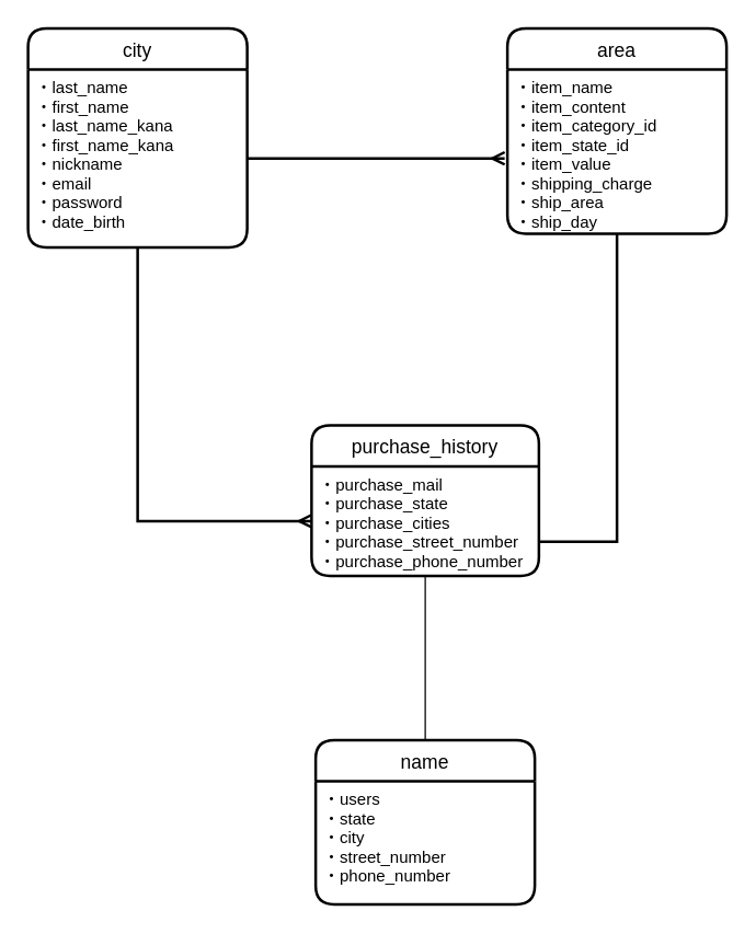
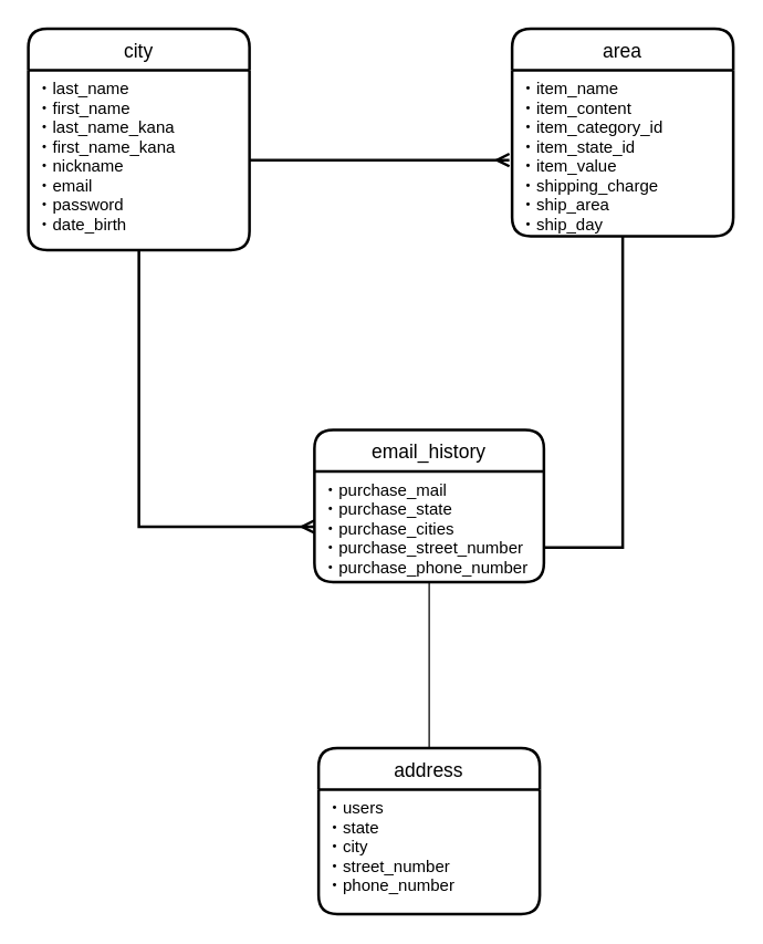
  <mxCell id="0" />
  <mxCell id="1" parent="0" />
  <mxCell id="2" value="area" style="swimlane;childLayout=stackLayout;horizontal=1;startSize=30;horizontalStack=0;rounded=1;fontSize=14;fontStyle=0;strokeWidth=2;resizeParent=0;resizeLast=1;shadow=0;dashed=0;align=center;" parent="1" vertex="1"><mxGeometry x="370" y="20" width="160" height="150" as="geometry" /></mxCell>
  <mxCell id="3" value="・item_name&#10;・item_content&#10;・item_category_id&#10;・item_state_id&#10;・item_value&#10;・shipping_charge&#10;・ship_area&#10;・ship_day&#10;" style="align=left;strokeColor=none;fillColor=none;spacingLeft=4;fontSize=12;verticalAlign=top;resizable=0;rotatable=0;part=1;" parent="2" vertex="1"><mxGeometry y="30" width="160" height="120" as="geometry" /></mxCell>
  <mxCell id="4" value="city" style="swimlane;childLayout=stackLayout;horizontal=1;startSize=30;horizontalStack=0;rounded=1;fontSize=14;fontStyle=0;strokeWidth=2;resizeParent=0;resizeLast=1;shadow=0;dashed=0;align=center;" parent="1" vertex="1"><mxGeometry x="20" y="20" width="160" height="160" as="geometry" /></mxCell>
  <mxCell id="5" value="・last_name&#10;・first_name&#10;・last_name_kana&#10;・first_name_kana&#10;・nickname&#10;・email&#10;・password&#10;・date_birth" style="align=left;strokeColor=none;fillColor=none;spacingLeft=4;fontSize=12;verticalAlign=top;resizable=0;rotatable=0;part=1;" parent="4" vertex="1"><mxGeometry y="30" width="160" height="130" as="geometry" /></mxCell>
  <mxCell id="6" style="edgeStyle=orthogonalEdgeStyle;rounded=0;orthogonalLoop=1;jettySize=auto;html=1;horizontal=0;endArrow=ERmany;endFill=0;exitX=1;exitY=0.5;exitDx=0;exitDy=0;strokeWidth=2;" parent="1" source="5" edge="1"><mxGeometry relative="1" as="geometry"><mxPoint x="368" y="115" as="targetPoint" /><mxPoint x="189" y="115" as="sourcePoint" /></mxGeometry></mxCell>
  <mxCell id="7" style="edgeStyle=orthogonalEdgeStyle;rounded=0;orthogonalLoop=1;jettySize=auto;html=1;entryX=0;entryY=0.5;entryDx=0;entryDy=0;endArrow=ERmany;endFill=0;strokeWidth=2;sourcePerimeterSpacing=0;" parent="1" source="5" target="12" edge="1"><mxGeometry relative="1" as="geometry"><mxPoint x="100" y="390" as="targetPoint" /><Array as="points"><mxPoint x="100" y="380" /></Array></mxGeometry></mxCell>
  <mxCell id="8" style="edgeStyle=orthogonalEdgeStyle;rounded=0;orthogonalLoop=1;jettySize=auto;html=1;endArrow=none;endFill=0;entryX=0.5;entryY=1;entryDx=0;entryDy=0;strokeWidth=2;" parent="1" source="12" target="3" edge="1"><mxGeometry relative="1" as="geometry"><mxPoint x="450" y="395" as="targetPoint" /><Array as="points"><mxPoint x="450" y="395" /></Array></mxGeometry></mxCell>
- <mxCell id="9" value="name" style="swimlane;childLayout=stackLayout;horizontal=1;startSize=30;horizontalStack=0;rounded=1;fontSize=14;fontStyle=0;strokeWidth=2;resizeParent=0;resizeLast=1;shadow=0;dashed=0;align=center;" vertex="1" parent="1"><mxGeometry x="230" y="540" width="160" height="120" as="geometry" /></mxCell>
+ <mxCell id="9" value="address" style="swimlane;childLayout=stackLayout;horizontal=1;startSize=30;horizontalStack=0;rounded=1;fontSize=14;fontStyle=0;strokeWidth=2;resizeParent=0;resizeLast=1;shadow=0;dashed=0;align=center;" vertex="1" parent="1"><mxGeometry x="230" y="540" width="160" height="120" as="geometry" /></mxCell>
  <mxCell id="10" value="・users&#10;・state&#10;・city&#10;・street_number&#10;・phone_number" style="align=left;strokeColor=none;fillColor=none;spacingLeft=4;fontSize=12;verticalAlign=top;resizable=0;rotatable=0;part=1;" vertex="1" parent="9"><mxGeometry y="30" width="160" height="90" as="geometry" /></mxCell>
- <mxCell id="11" value="purchase_history" style="swimlane;childLayout=stackLayout;horizontal=1;startSize=30;horizontalStack=0;rounded=1;fontSize=14;fontStyle=0;strokeWidth=2;resizeParent=0;resizeLast=1;shadow=0;dashed=0;align=center;" parent="1" vertex="1"><mxGeometry x="227" y="310" width="166" height="110" as="geometry" /></mxCell>
+ <mxCell id="11" value="email_history" style="swimlane;childLayout=stackLayout;horizontal=1;startSize=30;horizontalStack=0;rounded=1;fontSize=14;fontStyle=0;strokeWidth=2;resizeParent=0;resizeLast=1;shadow=0;dashed=0;align=center;" parent="1" vertex="1"><mxGeometry x="227" y="310" width="166" height="110" as="geometry" /></mxCell>
  <mxCell id="12" value="・purchase_mail&#10;・purchase_state&#10;・purchase_cities&#10;・purchase_street_number&#10;・purchase_phone_number&#10;&#10;" style="align=left;strokeColor=none;fillColor=none;spacingLeft=4;fontSize=12;verticalAlign=top;resizable=0;rotatable=0;part=1;" parent="11" vertex="1"><mxGeometry y="30" width="166" height="80" as="geometry" /></mxCell>
  <mxCell id="13" style="edgeStyle=orthogonalEdgeStyle;rounded=0;orthogonalLoop=1;jettySize=auto;html=1;entryX=0.5;entryY=0;entryDx=0;entryDy=0;endArrow=none;endFill=0;" edge="1" parent="1" source="12" target="9"><mxGeometry relative="1" as="geometry" /></mxCell>
